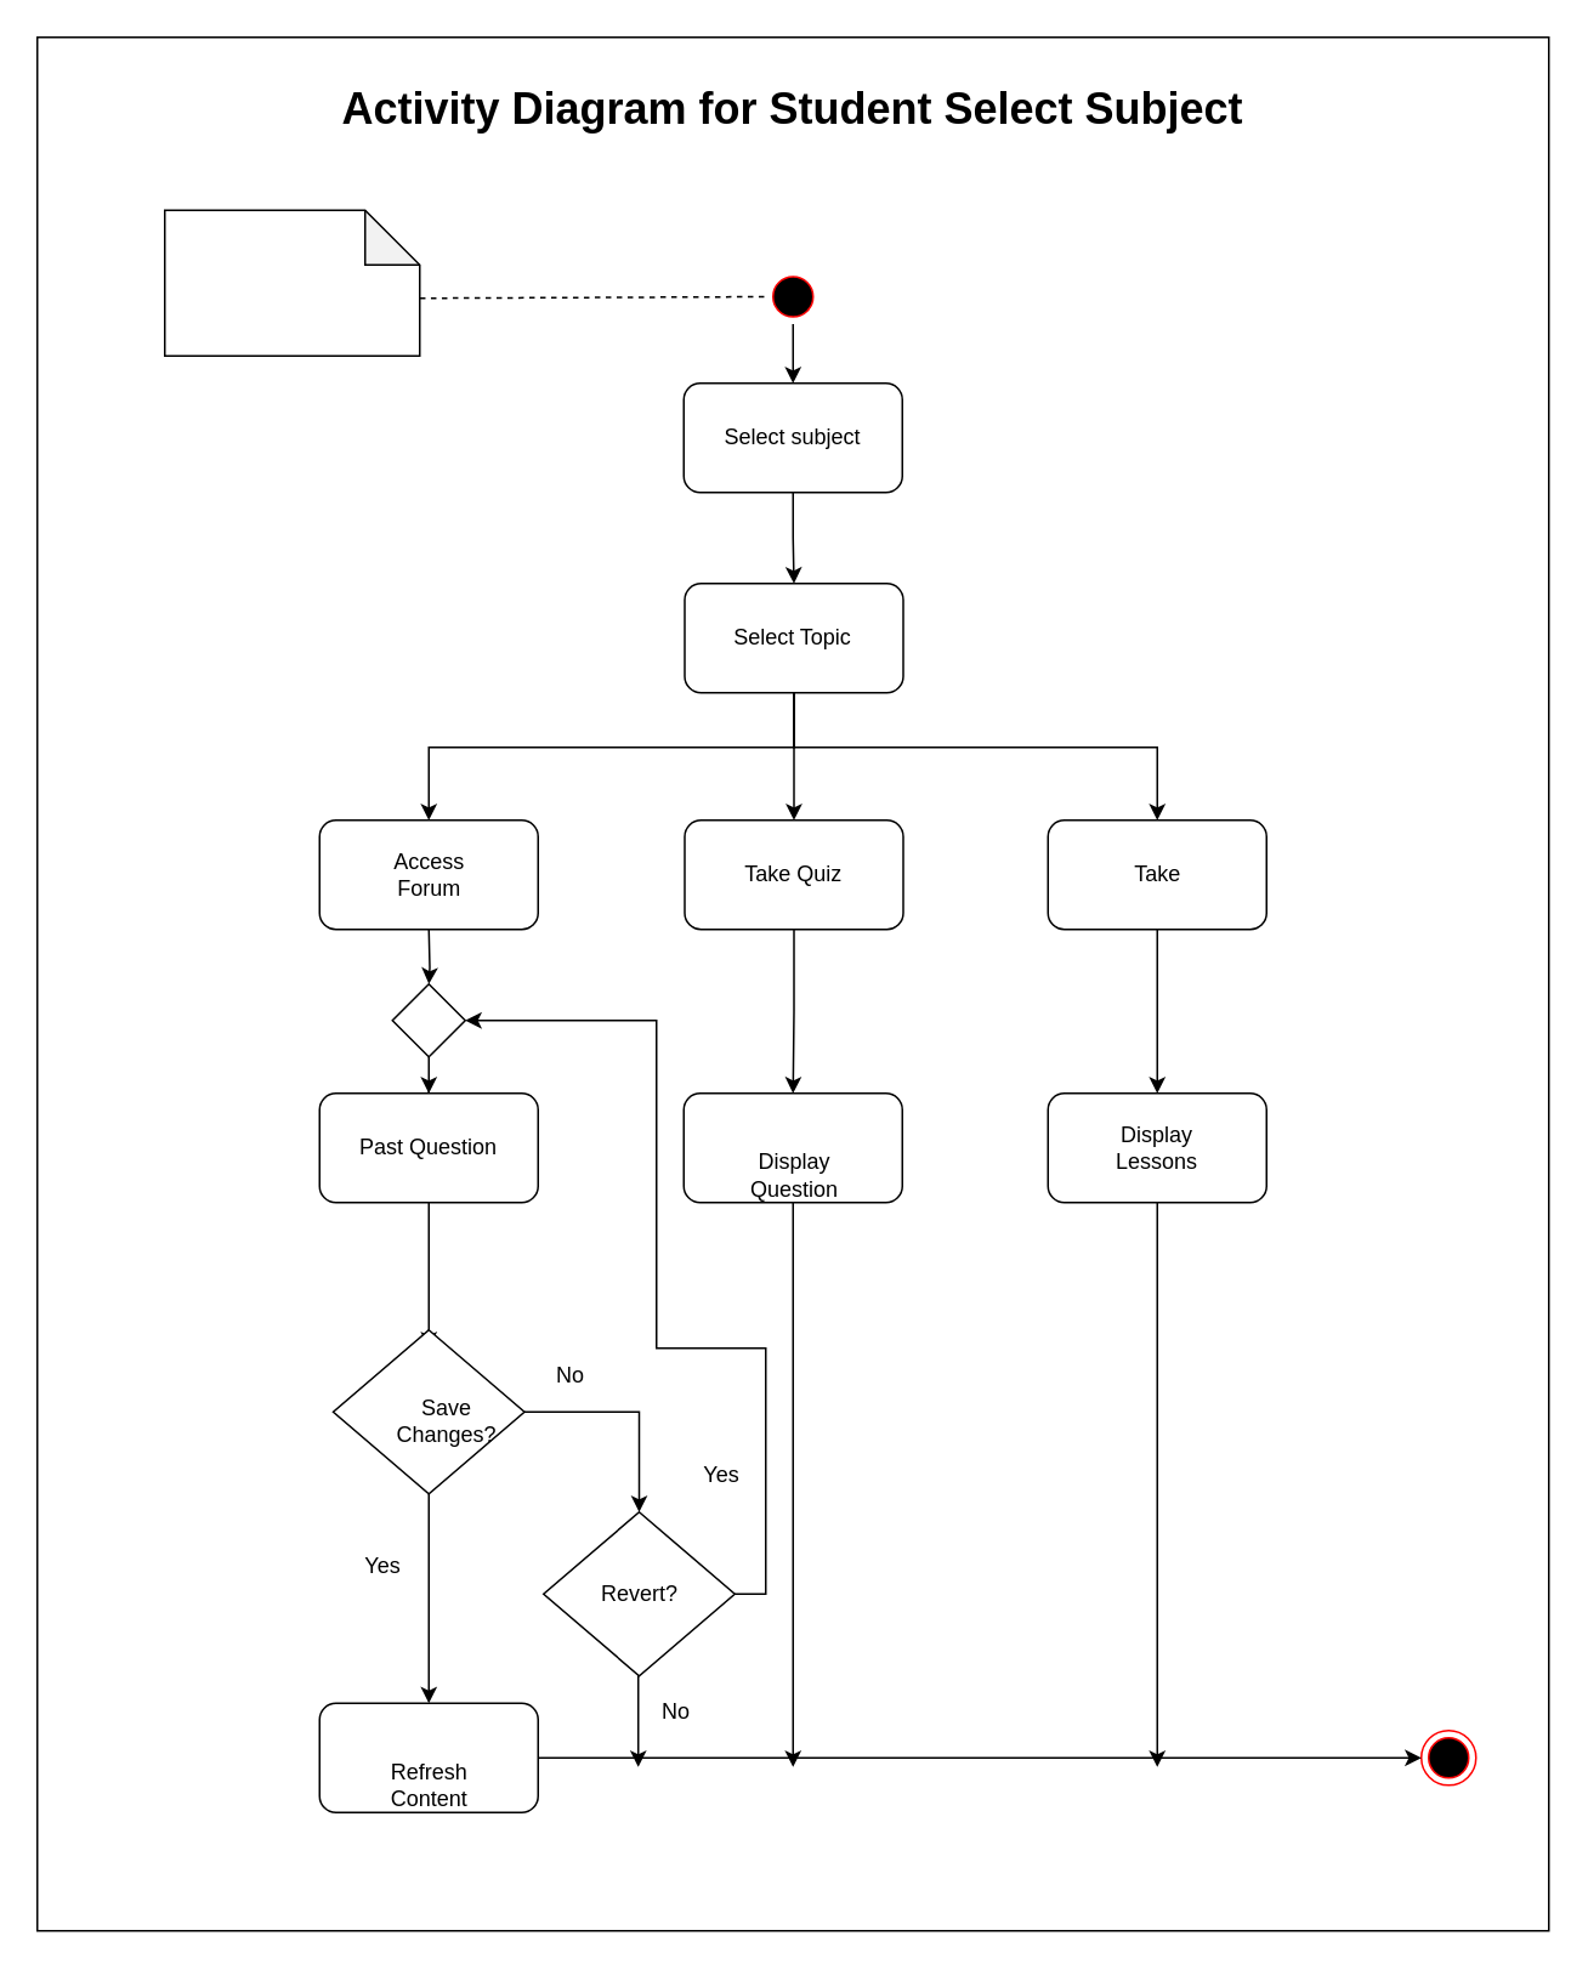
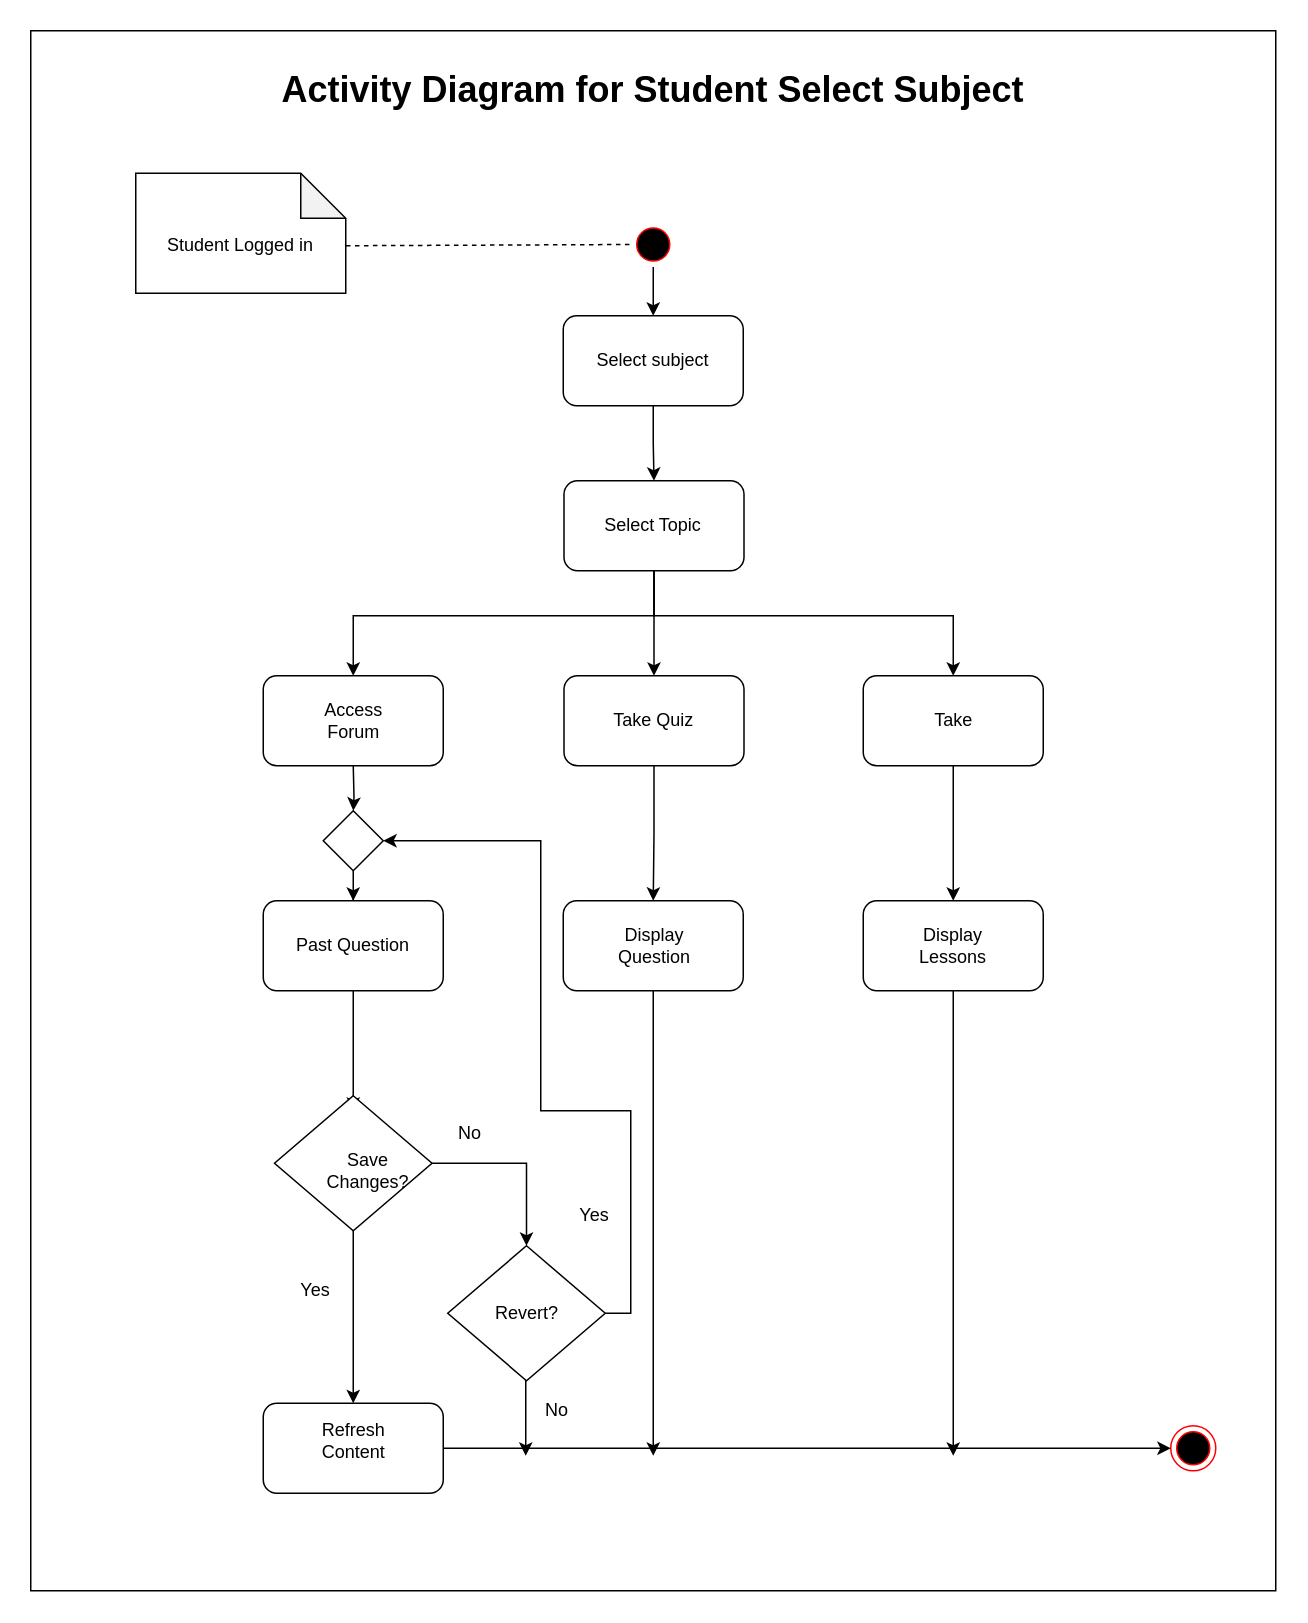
  <mxCell id="0" />
  <mxCell id="1" parent="0" />
  <mxCell id="2" value="" style="rounded=0;whiteSpace=wrap;html=1;" vertex="1" parent="1"><mxGeometry x="20" y="20" width="830" height="1040" as="geometry" /></mxCell>
  <mxCell id="3" value="" style="edgeStyle=orthogonalEdgeStyle;rounded=0;orthogonalLoop=1;jettySize=auto;html=1;" edge="1" parent="1" source="4" target="6"><mxGeometry relative="1" as="geometry" /></mxCell>
  <mxCell id="4" value="" style="ellipse;html=1;shape=startState;fillColor=#000000;strokeColor=#ff0000;" vertex="1" parent="1"><mxGeometry x="420" y="147.5" width="30" height="30" as="geometry" /></mxCell>
  <mxCell id="5" value="" style="edgeStyle=orthogonalEdgeStyle;rounded=0;orthogonalLoop=1;jettySize=auto;html=1;" edge="1" parent="1" source="6" target="10"><mxGeometry relative="1" as="geometry" /></mxCell>
  <mxCell id="6" value="" style="rounded=1;whiteSpace=wrap;html=1;" vertex="1" parent="1"><mxGeometry x="375" y="210" width="120" height="60" as="geometry" /></mxCell>
  <mxCell id="7" value="" style="edgeStyle=orthogonalEdgeStyle;rounded=0;orthogonalLoop=1;jettySize=auto;html=1;" edge="1" parent="1" source="10" target="12"><mxGeometry relative="1" as="geometry" /></mxCell>
  <mxCell id="8" value="" style="edgeStyle=orthogonalEdgeStyle;rounded=0;orthogonalLoop=1;jettySize=auto;html=1;entryX=0.5;entryY=0;entryDx=0;entryDy=0;" edge="1" parent="1" source="10"><mxGeometry relative="1" as="geometry"><mxPoint x="235" y="450" as="targetPoint" /><Array as="points"><mxPoint x="435" y="410" /><mxPoint x="235" y="410" /></Array></mxGeometry></mxCell>
  <mxCell id="9" value="" style="edgeStyle=orthogonalEdgeStyle;rounded=0;orthogonalLoop=1;jettySize=auto;html=1;entryX=0.5;entryY=0;entryDx=0;entryDy=0;" edge="1" parent="1" source="10" target="16"><mxGeometry relative="1" as="geometry"><mxPoint x="575" y="420" as="targetPoint" /><Array as="points"><mxPoint x="435" y="410" /><mxPoint x="635" y="410" /></Array></mxGeometry></mxCell>
  <mxCell id="10" value="" style="rounded=1;whiteSpace=wrap;html=1;" vertex="1" parent="1"><mxGeometry x="375.5" y="320" width="120" height="60" as="geometry" /></mxCell>
  <mxCell id="11" value="" style="edgeStyle=orthogonalEdgeStyle;rounded=0;orthogonalLoop=1;jettySize=auto;html=1;" edge="1" parent="1" source="12" target="14"><mxGeometry relative="1" as="geometry" /></mxCell>
  <mxCell id="12" value="" style="rounded=1;whiteSpace=wrap;html=1;" vertex="1" parent="1"><mxGeometry x="375.5" y="450" width="120" height="60" as="geometry" /></mxCell>
  <mxCell id="13" value="" style="edgeStyle=orthogonalEdgeStyle;rounded=0;orthogonalLoop=1;jettySize=auto;html=1;" edge="1" parent="1" source="14"><mxGeometry relative="1" as="geometry"><mxPoint x="435" y="970" as="targetPoint" /></mxGeometry></mxCell>
  <mxCell id="14" value="" style="rounded=1;whiteSpace=wrap;html=1;" vertex="1" parent="1"><mxGeometry x="375" y="600" width="120" height="60" as="geometry" /></mxCell>
  <mxCell id="15" value="" style="edgeStyle=orthogonalEdgeStyle;rounded=0;orthogonalLoop=1;jettySize=auto;html=1;" edge="1" parent="1" source="16" target="18"><mxGeometry relative="1" as="geometry" /></mxCell>
  <mxCell id="16" value="" style="rounded=1;whiteSpace=wrap;html=1;" vertex="1" parent="1"><mxGeometry x="575" y="450" width="120" height="60" as="geometry" /></mxCell>
  <mxCell id="17" value="" style="edgeStyle=orthogonalEdgeStyle;rounded=0;orthogonalLoop=1;jettySize=auto;html=1;" edge="1" parent="1" source="18"><mxGeometry relative="1" as="geometry"><mxPoint x="635" y="970" as="targetPoint" /></mxGeometry></mxCell>
  <mxCell id="18" value="" style="rounded=1;whiteSpace=wrap;html=1;" vertex="1" parent="1"><mxGeometry x="575" y="600" width="120" height="60" as="geometry" /></mxCell>
  <mxCell id="19" value="" style="edgeStyle=orthogonalEdgeStyle;rounded=0;orthogonalLoop=1;jettySize=auto;html=1;" edge="1" parent="1" source="38" target="21"><mxGeometry relative="1" as="geometry"><mxPoint x="235" y="510" as="sourcePoint" /></mxGeometry></mxCell>
  <mxCell id="20" value="" style="edgeStyle=orthogonalEdgeStyle;rounded=0;orthogonalLoop=1;jettySize=auto;html=1;" edge="1" parent="1" source="21"><mxGeometry relative="1" as="geometry"><mxPoint x="235" y="740" as="targetPoint" /></mxGeometry></mxCell>
  <mxCell id="21" value="" style="rounded=1;whiteSpace=wrap;html=1;" vertex="1" parent="1"><mxGeometry x="175" y="600" width="120" height="60" as="geometry" /></mxCell>
  <mxCell id="22" value="" style="ellipse;html=1;shape=endState;fillColor=#000000;strokeColor=#ff0000;" vertex="1" parent="1"><mxGeometry x="780" y="950" width="30" height="30" as="geometry" /></mxCell>
  <mxCell id="23" value="Select subject" style="text;html=1;strokeColor=none;fillColor=none;align=center;verticalAlign=middle;whiteSpace=wrap;rounded=0;" vertex="1" parent="1"><mxGeometry x="390" y="230" width="90" height="20" as="geometry" /></mxCell>
  <mxCell id="24" value="Select Topic" style="text;html=1;strokeColor=none;fillColor=none;align=center;verticalAlign=middle;whiteSpace=wrap;rounded=0;" vertex="1" parent="1"><mxGeometry x="385" y="340" width="100" height="20" as="geometry" /></mxCell>
  <mxCell id="25" value="No" style="text;html=1;strokeColor=none;fillColor=none;align=center;verticalAlign=middle;whiteSpace=wrap;rounded=0;" vertex="1" parent="1"><mxGeometry x="287.5" y="745" width="50" height="20" as="geometry" /></mxCell>
  <mxCell id="26" value="Yes" style="text;html=1;strokeColor=none;fillColor=none;align=center;verticalAlign=middle;whiteSpace=wrap;rounded=0;" vertex="1" parent="1"><mxGeometry x="190" y="850" width="40" height="20" as="geometry" /></mxCell>
  <mxCell id="27" value="&lt;font style=&quot;font-size: 24px&quot;&gt;&lt;b&gt;Activity Diagram for Student Select Subject&lt;/b&gt;&lt;/font&gt;" style="text;html=1;strokeColor=none;fillColor=none;align=center;verticalAlign=middle;whiteSpace=wrap;rounded=0;" vertex="1" parent="1"><mxGeometry x="60" y="40" width="750" height="40" as="geometry" /></mxCell>
  <mxCell id="28" value="" style="shape=note;whiteSpace=wrap;html=1;backgroundOutline=1;darkOpacity=0.05;" vertex="1" parent="1"><mxGeometry x="90" y="115" width="140" height="80" as="geometry" /></mxCell>
  <mxCell id="29" value="" style="endArrow=none;dashed=1;html=1;entryX=0;entryY=0.5;entryDx=0;entryDy=0;exitX=1.001;exitY=0.604;exitDx=0;exitDy=0;exitPerimeter=0;" edge="1" parent="1" source="28" target="4"><mxGeometry width="50" height="50" relative="1" as="geometry"><mxPoint x="230" y="170" as="sourcePoint" /><mxPoint x="510" y="370" as="targetPoint" /></mxGeometry></mxCell>
+ <mxCell id="30" value="Student Logged in" style="text;html=1;strokeColor=none;fillColor=none;align=center;verticalAlign=middle;whiteSpace=wrap;rounded=0;" vertex="1" parent="1"><mxGeometry x="100" y="140" width="120" height="45" as="geometry" /></mxCell>
  <mxCell id="31" value="Take Quiz" style="text;html=1;strokeColor=none;fillColor=none;align=center;verticalAlign=middle;whiteSpace=wrap;rounded=0;" vertex="1" parent="1"><mxGeometry x="403" y="465" width="65" height="30" as="geometry" /></mxCell>
  <mxCell id="32" value="Take" style="text;html=1;strokeColor=none;fillColor=none;align=center;verticalAlign=middle;whiteSpace=wrap;rounded=0;" vertex="1" parent="1"><mxGeometry x="607.5" y="465" width="55" height="30" as="geometry" /></mxCell>
  <mxCell id="33" value="" style="rounded=1;whiteSpace=wrap;html=1;" vertex="1" parent="1"><mxGeometry x="175" y="450" width="120" height="60" as="geometry" /></mxCell>
  <mxCell id="34" value="Access Forum" style="text;html=1;strokeColor=none;fillColor=none;align=center;verticalAlign=middle;whiteSpace=wrap;rounded=0;" vertex="1" parent="1"><mxGeometry x="202.5" y="470" width="65" height="20" as="geometry" /></mxCell>
  <mxCell id="35" value="Past Question" style="text;html=1;strokeColor=none;fillColor=none;align=center;verticalAlign=middle;whiteSpace=wrap;rounded=0;" vertex="1" parent="1"><mxGeometry x="195" y="620" width="80" height="20" as="geometry" /></mxCell>
- <mxCell id="36" value="Display Question" style="text;html=1;strokeColor=none;fillColor=none;align=center;verticalAlign=middle;whiteSpace=wrap;rounded=0;" vertex="1" parent="1"><mxGeometry x="395.5" y="635" width="80" height="20" as="geometry" /></mxCell>
+ <mxCell id="36" value="Display Question" style="text;html=1;strokeColor=none;fillColor=none;align=center;verticalAlign=middle;whiteSpace=wrap;rounded=0;" vertex="1" parent="1"><mxGeometry x="395.5" y="620" width="80" height="20" as="geometry" /></mxCell>
  <mxCell id="37" value="Display Lessons" style="text;html=1;strokeColor=none;fillColor=none;align=center;verticalAlign=middle;whiteSpace=wrap;rounded=0;" vertex="1" parent="1"><mxGeometry x="595" y="620" width="80" height="20" as="geometry" /></mxCell>
  <mxCell id="38" value="" style="rhombus;whiteSpace=wrap;html=1;" vertex="1" parent="1"><mxGeometry x="215" y="540" width="40" height="40" as="geometry" /></mxCell>
  <mxCell id="39" value="" style="edgeStyle=orthogonalEdgeStyle;rounded=0;orthogonalLoop=1;jettySize=auto;html=1;" edge="1" parent="1" target="38"><mxGeometry relative="1" as="geometry"><mxPoint x="235" y="510" as="sourcePoint" /><mxPoint x="235" y="570" as="targetPoint" /></mxGeometry></mxCell>
  <mxCell id="40" value="" style="edgeStyle=orthogonalEdgeStyle;rounded=0;orthogonalLoop=1;jettySize=auto;html=1;entryX=0.5;entryY=0;entryDx=0;entryDy=0;" edge="1" parent="1" source="42" target="47"><mxGeometry relative="1" as="geometry"><mxPoint x="235" y="900" as="targetPoint" /></mxGeometry></mxCell>
  <mxCell id="41" value="" style="edgeStyle=orthogonalEdgeStyle;rounded=0;orthogonalLoop=1;jettySize=auto;html=1;" edge="1" parent="1" source="42" target="45"><mxGeometry relative="1" as="geometry" /></mxCell>
  <mxCell id="42" value="" style="rhombus;whiteSpace=wrap;html=1;" vertex="1" parent="1"><mxGeometry x="182.5" y="730" width="105" height="90" as="geometry" /></mxCell>
  <mxCell id="43" value="" style="edgeStyle=orthogonalEdgeStyle;rounded=0;orthogonalLoop=1;jettySize=auto;html=1;entryX=1;entryY=0.5;entryDx=0;entryDy=0;" edge="1" parent="1" source="45" target="38"><mxGeometry relative="1" as="geometry"><mxPoint x="520" y="875" as="targetPoint" /><Array as="points"><mxPoint x="420" y="875" /><mxPoint x="420" y="740" /><mxPoint x="360" y="740" /><mxPoint x="360" y="560" /></Array></mxGeometry></mxCell>
  <mxCell id="44" value="" style="edgeStyle=orthogonalEdgeStyle;rounded=0;orthogonalLoop=1;jettySize=auto;html=1;" edge="1" parent="1" source="45"><mxGeometry relative="1" as="geometry"><mxPoint x="350" y="970" as="targetPoint" /></mxGeometry></mxCell>
  <mxCell id="45" value="" style="rhombus;whiteSpace=wrap;html=1;" vertex="1" parent="1"><mxGeometry x="298" y="830" width="105" height="90" as="geometry" /></mxCell>
  <mxCell id="46" value="" style="edgeStyle=orthogonalEdgeStyle;rounded=0;orthogonalLoop=1;jettySize=auto;html=1;entryX=0;entryY=0.5;entryDx=0;entryDy=0;" edge="1" parent="1" source="47" target="22"><mxGeometry relative="1" as="geometry"><mxPoint x="375" y="960" as="targetPoint" /></mxGeometry></mxCell>
  <mxCell id="47" value="" style="rounded=1;whiteSpace=wrap;html=1;" vertex="1" parent="1"><mxGeometry x="175" y="935" width="120" height="60" as="geometry" /></mxCell>
- <mxCell id="48" value="Refresh Content" style="text;html=1;strokeColor=none;fillColor=none;align=center;verticalAlign=middle;whiteSpace=wrap;rounded=0;" vertex="1" parent="1"><mxGeometry x="197.5" y="970" width="75" height="20" as="geometry" /></mxCell>
+ <mxCell id="48" value="Refresh Content" style="text;html=1;strokeColor=none;fillColor=none;align=center;verticalAlign=middle;whiteSpace=wrap;rounded=0;" vertex="1" parent="1"><mxGeometry x="197.5" y="950" width="75" height="20" as="geometry" /></mxCell>
  <mxCell id="49" value="Save Changes?" style="text;html=1;strokeColor=none;fillColor=none;align=center;verticalAlign=middle;whiteSpace=wrap;rounded=0;" vertex="1" parent="1"><mxGeometry x="225" y="770" width="40" height="20" as="geometry" /></mxCell>
  <mxCell id="50" value="Revert?" style="text;html=1;strokeColor=none;fillColor=none;align=center;verticalAlign=middle;whiteSpace=wrap;rounded=0;" vertex="1" parent="1"><mxGeometry x="330.5" y="857.5" width="40" height="35" as="geometry" /></mxCell>
  <mxCell id="51" value="Yes" style="text;html=1;strokeColor=none;fillColor=none;align=center;verticalAlign=middle;whiteSpace=wrap;rounded=0;" vertex="1" parent="1"><mxGeometry x="375.5" y="800" width="40" height="20" as="geometry" /></mxCell>
  <mxCell id="52" value="No" style="text;html=1;strokeColor=none;fillColor=none;align=center;verticalAlign=middle;whiteSpace=wrap;rounded=0;" vertex="1" parent="1"><mxGeometry x="345.5" y="930" width="50" height="20" as="geometry" /></mxCell>
